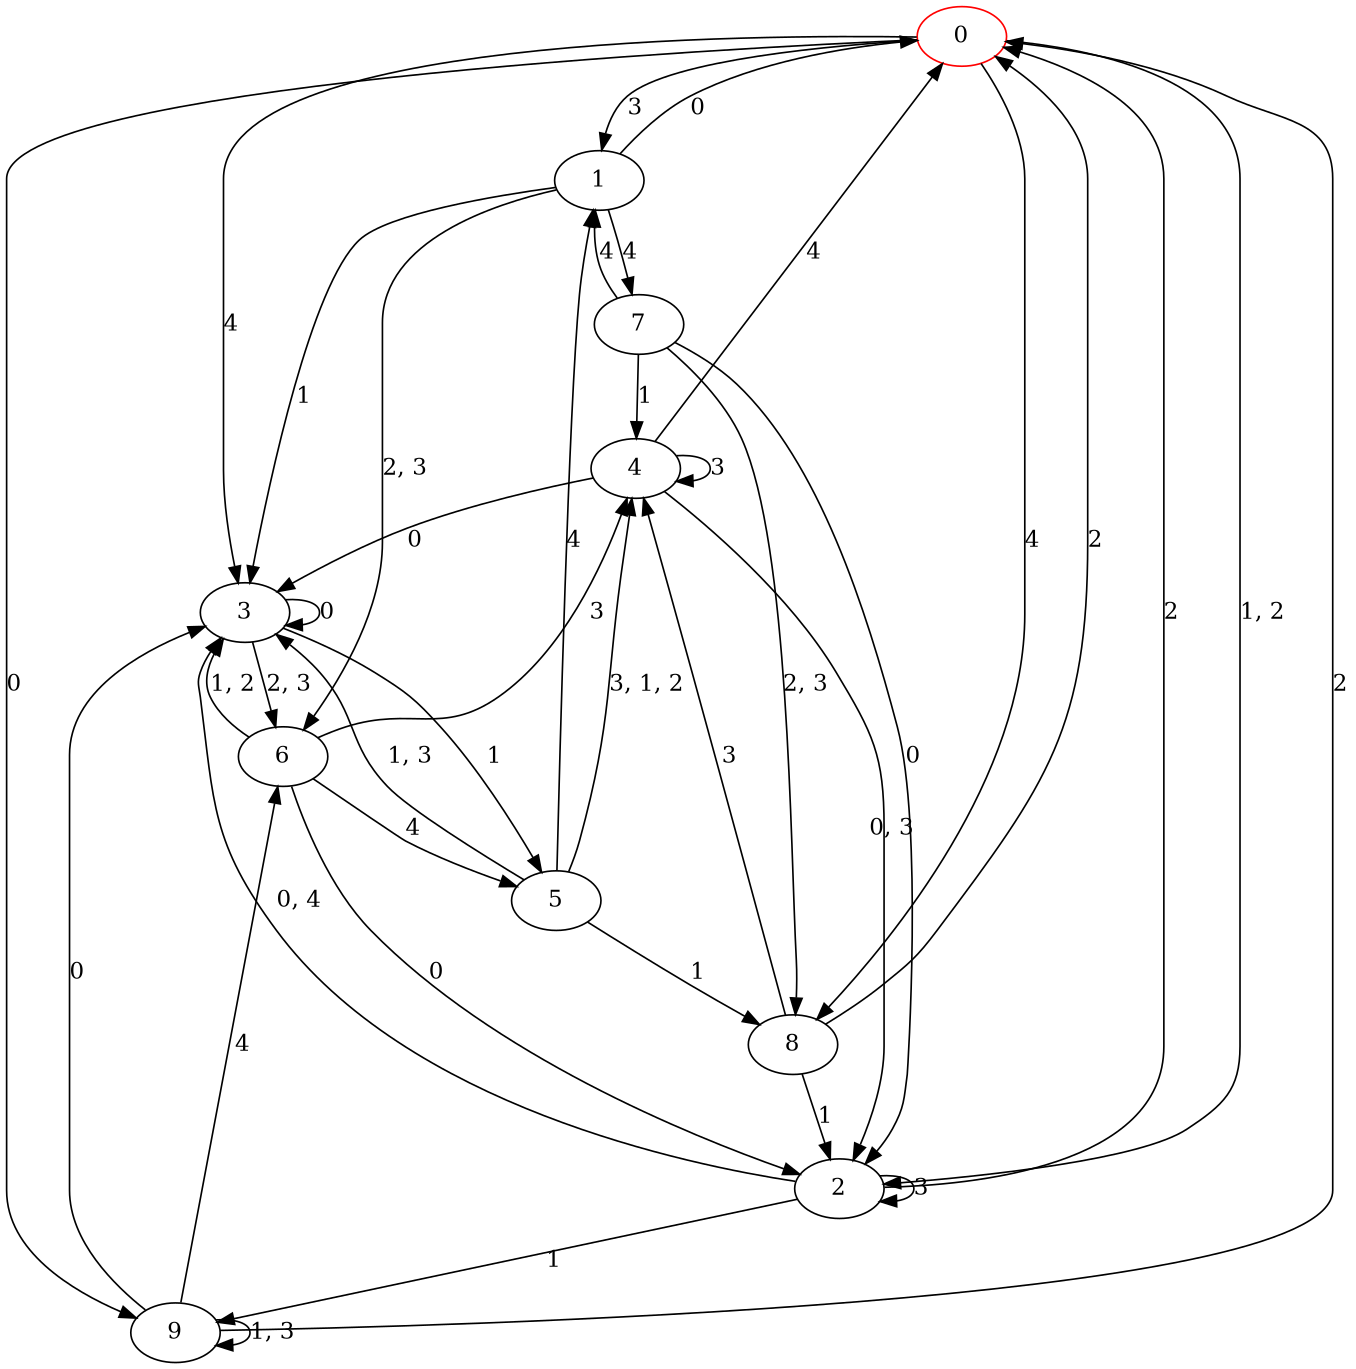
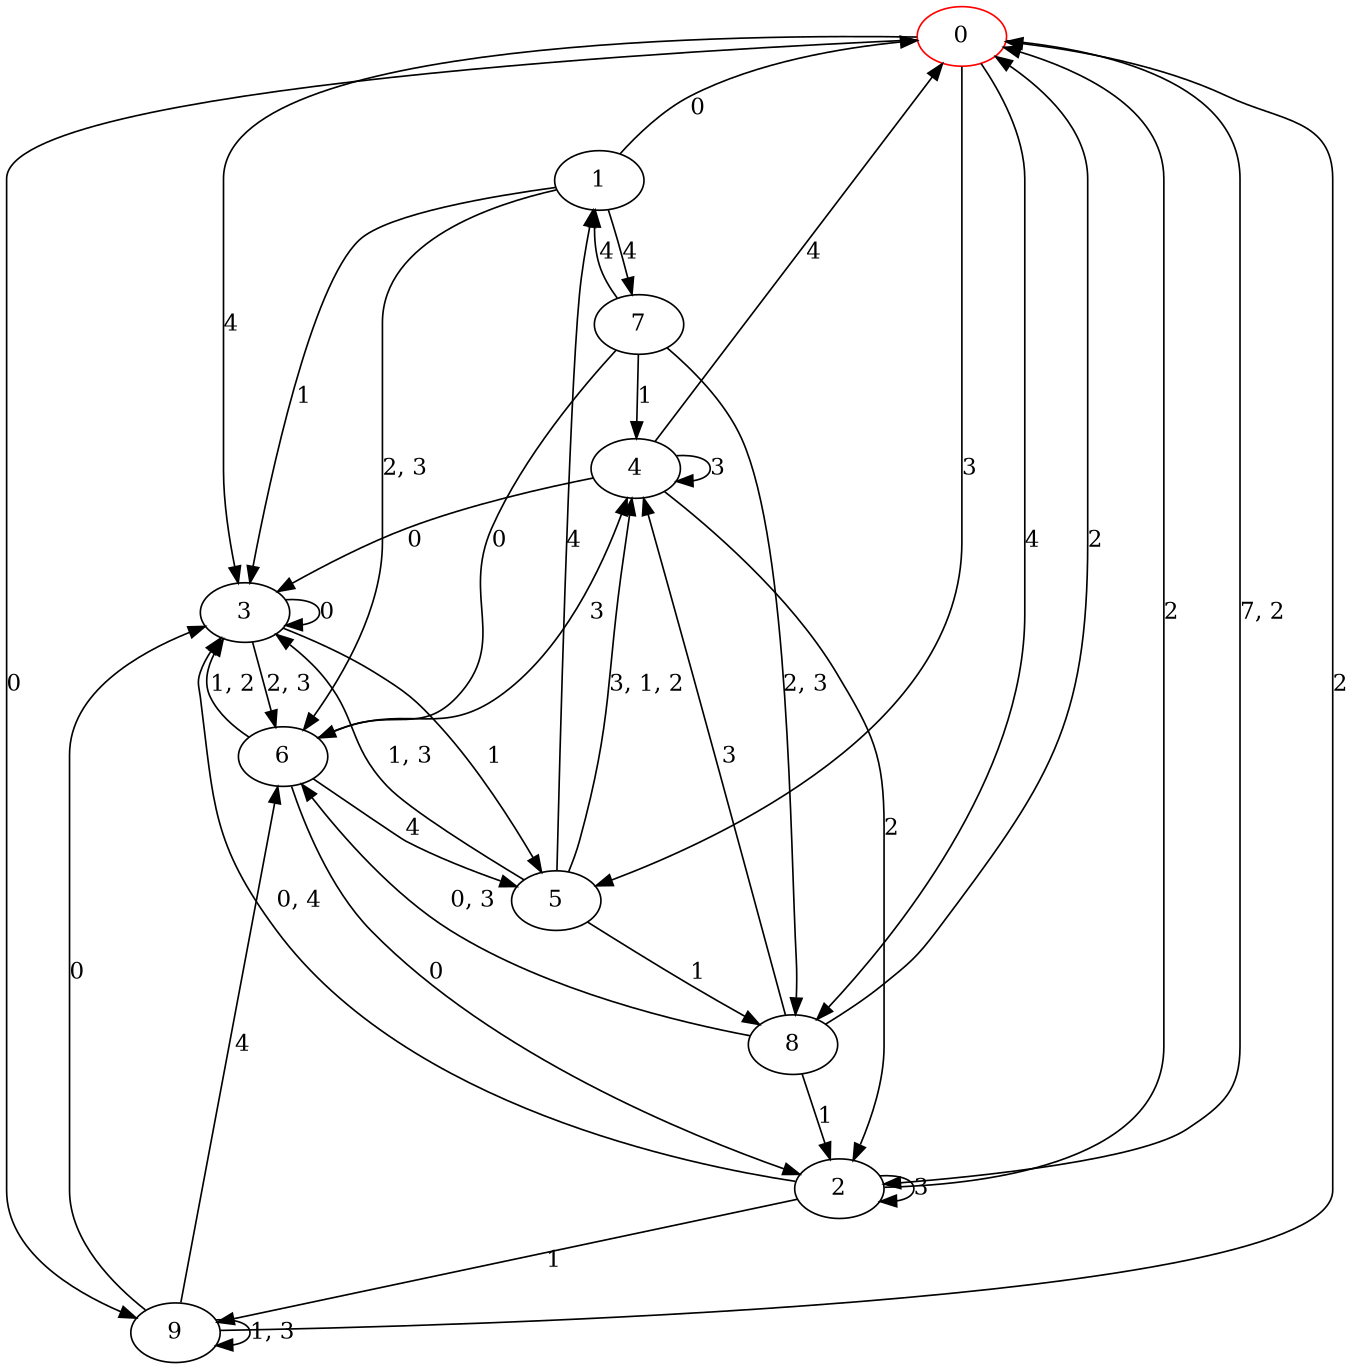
  digraph {
    n1 [color=red label=0]
    n2 [label=1]
    n3 [label=2]
    n4 [label=8]
    n5 [label=9]
    n6 [label=3]
    n7 [label=6]
    n8 [label=7]
    n9 [label=4]
    n10 [label=5]
-   n1 -> n2 [label=3]
-   n1 -> n3 [label="1, 2"]
+   n1 -> n10 [label=3]
+   n1 -> n3 [label="7, 2"]
    n1 -> n4 [label=4]
    n1 -> n5 [label=0]
    n1 -> n6 [label=4]
    n2 -> n1 [label=0]
    n2 -> n6 [label=1]
    n2 -> n7 [label="2, 3"]
    n2 -> n8 [label=4]
    n3 -> n1 [label=2]
    n3 -> n3 [label=3]
    n3 -> n5 [label=1]
    n3 -> n6 [label="0, 4"]
    n4 -> n1 [label=2]
    n4 -> n3 [label=1]
+   n4 -> n7 [label="0, 3"]
    n4 -> n9 [label=3]
    n5 -> n1 [label=2]
    n5 -> n5 [label="1, 3"]
    n5 -> n6 [label=0]
    n5 -> n7 [label=4]
    n6 -> n6 [label=0]
    n6 -> n7 [label="2, 3"]
    n6 -> n10 [label=1]
    n7 -> n3 [label=0]
    n7 -> n6 [label="1, 2"]
    n7 -> n9 [label=3]
    n7 -> n10 [label=4]
    n8 -> n2 [label=4]
-   n8 -> n3 [label=0]
+   n8 -> n7 [label=0]
    n8 -> n4 [label="2, 3"]
    n8 -> n9 [label=1]
    n9 -> n1 [label=4]
-   n9 -> n3 [label="0, 3"]
+   n9 -> n3 [label=2]
    n9 -> n6 [label=0]
    n9 -> n9 [label=3]
    n10 -> n2 [label=4]
    n10 -> n4 [label=1]
    n10 -> n6 [label="1, 3"]
    n10 -> n9 [label="3, 1, 2"]
  }
